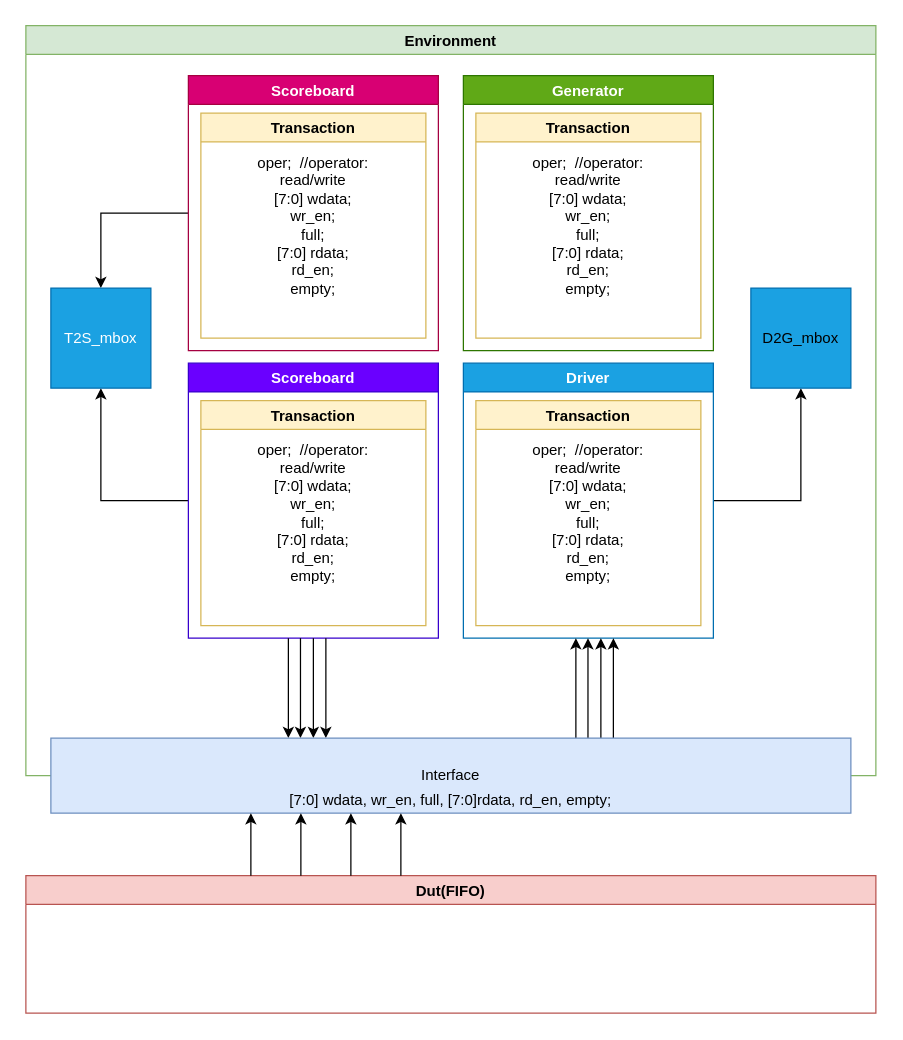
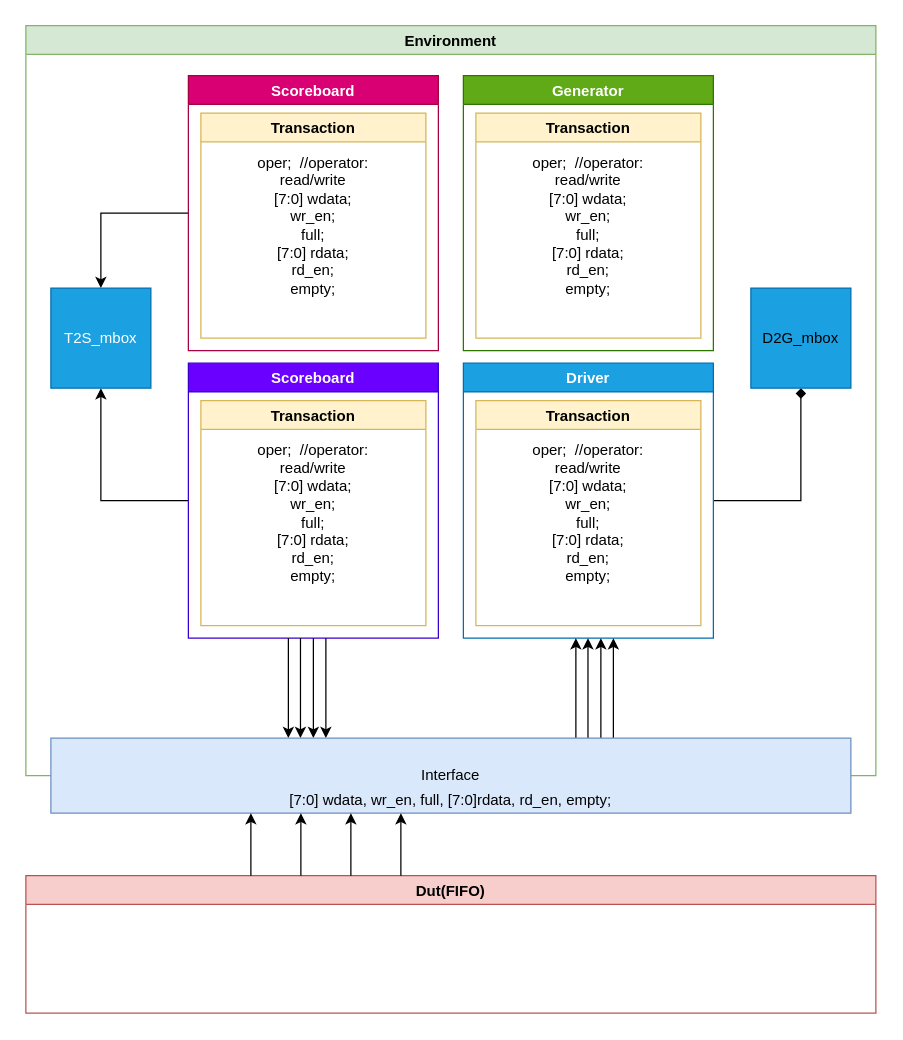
  <mxCell id="0" />
  <mxCell id="1" parent="0" />
  <mxCell id="2" value="Environment" style="swimlane;fillColor=#d5e8d4;strokeColor=#82b366;" parent="1" vertex="1"><mxGeometry x="20" y="20" width="680" height="600" as="geometry" /></mxCell>
  <mxCell id="3" style="edgeStyle=orthogonalEdgeStyle;html=1;exitX=0;exitY=0.5;exitDx=0;exitDy=0;entryX=0.5;entryY=0;entryDx=0;entryDy=0;rounded=0;curved=0;" parent="2" source="4" target="18" edge="1"><mxGeometry relative="1" as="geometry" /></mxCell>
  <mxCell id="4" value="Scoreboard" style="swimlane;startSize=23;fillColor=#d80073;fontColor=#ffffff;strokeColor=#A50040;" parent="2" vertex="1"><mxGeometry x="130" y="40" width="200" height="220" as="geometry" /></mxCell>
  <mxCell id="5" value="Transaction" style="swimlane;fillColor=#fff2cc;strokeColor=#d6b656;" parent="4" vertex="1"><mxGeometry x="10" y="30" width="180" height="180" as="geometry" /></mxCell>
  <mxCell id="6" value="&lt;div&gt;oper;&amp;nbsp; //operator: read/write&lt;/div&gt;&lt;div&gt;[7:0] wdata;&lt;/div&gt;&lt;div&gt;wr_en;&lt;/div&gt;&lt;div&gt;full;&lt;/div&gt;&lt;div&gt;[7:0] rdata;&lt;/div&gt;&lt;div&gt;rd_en;&lt;/div&gt;&lt;div&gt;empty;&lt;/div&gt;" style="text;html=1;align=center;verticalAlign=middle;whiteSpace=wrap;rounded=0;" parent="5" vertex="1"><mxGeometry x="40" y="30" width="100" height="120" as="geometry" /></mxCell>
  <mxCell id="7" style="edgeStyle=orthogonalEdgeStyle;html=1;exitX=0;exitY=0.5;exitDx=0;exitDy=0;entryX=0.5;entryY=1;entryDx=0;entryDy=0;rounded=0;curved=0;" parent="2" source="8" target="18" edge="1"><mxGeometry relative="1" as="geometry" /></mxCell>
  <mxCell id="8" value="Scoreboard" style="swimlane;startSize=23;fillColor=#6a00ff;fontColor=#ffffff;strokeColor=#3700CC;" parent="2" vertex="1"><mxGeometry x="130" y="270" width="200" height="220" as="geometry" /></mxCell>
  <mxCell id="9" value="Transaction" style="swimlane;fillColor=#fff2cc;strokeColor=#d6b656;" parent="8" vertex="1"><mxGeometry x="10" y="30" width="180" height="180" as="geometry" /></mxCell>
  <mxCell id="10" value="&lt;div&gt;oper;&amp;nbsp; //operator: read/write&lt;/div&gt;&lt;div&gt;[7:0] wdata;&lt;/div&gt;&lt;div&gt;wr_en;&lt;/div&gt;&lt;div&gt;full;&lt;/div&gt;&lt;div&gt;[7:0] rdata;&lt;/div&gt;&lt;div&gt;rd_en;&lt;/div&gt;&lt;div&gt;empty;&lt;/div&gt;" style="text;html=1;align=center;verticalAlign=middle;whiteSpace=wrap;rounded=0;" parent="9" vertex="1"><mxGeometry x="40" y="30" width="100" height="120" as="geometry" /></mxCell>
  <mxCell id="11" value="Generator" style="swimlane;startSize=23;fillColor=#60a917;strokeColor=#2D7600;fontColor=#ffffff;" parent="2" vertex="1"><mxGeometry x="350" y="40" width="200" height="220" as="geometry" /></mxCell>
  <mxCell id="12" value="Transaction" style="swimlane;fillColor=#fff2cc;strokeColor=#d6b656;" parent="11" vertex="1"><mxGeometry x="10" y="30" width="180" height="180" as="geometry" /></mxCell>
  <mxCell id="13" value="&lt;div&gt;oper;&amp;nbsp; //operator: read/write&lt;/div&gt;&lt;div&gt;[7:0] wdata;&lt;/div&gt;&lt;div&gt;wr_en;&lt;/div&gt;&lt;div&gt;full;&lt;/div&gt;&lt;div&gt;[7:0] rdata;&lt;/div&gt;&lt;div&gt;rd_en;&lt;/div&gt;&lt;div&gt;empty;&lt;/div&gt;" style="text;html=1;align=center;verticalAlign=middle;whiteSpace=wrap;rounded=0;" parent="12" vertex="1"><mxGeometry x="40" y="30" width="100" height="120" as="geometry" /></mxCell>
- <mxCell id="14" style="edgeStyle=orthogonalEdgeStyle;html=1;entryX=0.5;entryY=1;entryDx=0;entryDy=0;rounded=0;curved=0;" parent="2" source="15" target="19" edge="1"><mxGeometry relative="1" as="geometry" /></mxCell>
+ <mxCell id="14" style="edgeStyle=orthogonalEdgeStyle;html=1;entryX=0.5;entryY=1;entryDx=0;entryDy=0;rounded=0;curved=0;endArrow=diamond;" parent="2" source="15" target="19" edge="1"><mxGeometry relative="1" as="geometry" /></mxCell>
  <mxCell id="15" value="Driver" style="swimlane;startSize=23;fillColor=#1ba1e2;strokeColor=#006EAF;fontColor=#ffffff;" parent="2" vertex="1"><mxGeometry x="350" y="270" width="200" height="220" as="geometry" /></mxCell>
  <mxCell id="16" value="Transaction" style="swimlane;fillColor=#fff2cc;strokeColor=#d6b656;" parent="15" vertex="1"><mxGeometry x="10" y="30" width="180" height="180" as="geometry" /></mxCell>
  <mxCell id="17" value="&lt;div&gt;oper;&amp;nbsp; //operator: read/write&lt;/div&gt;&lt;div&gt;[7:0] wdata;&lt;/div&gt;&lt;div&gt;wr_en;&lt;/div&gt;&lt;div&gt;full;&lt;/div&gt;&lt;div&gt;[7:0] rdata;&lt;/div&gt;&lt;div&gt;rd_en;&lt;/div&gt;&lt;div&gt;empty;&lt;/div&gt;" style="text;html=1;align=center;verticalAlign=middle;whiteSpace=wrap;rounded=0;" parent="16" vertex="1"><mxGeometry x="40" y="30" width="100" height="120" as="geometry" /></mxCell>
  <mxCell id="18" value="T2S_mbox" style="whiteSpace=wrap;html=1;aspect=fixed;fillColor=#1ba1e2;fontColor=#ffffff;strokeColor=#006EAF;" parent="2" vertex="1"><mxGeometry x="20" y="210" width="80" height="80" as="geometry" /></mxCell>
  <mxCell id="19" value="&lt;span style=&quot;color: rgb(0, 0, 0);&quot;&gt;D2G_mbox&lt;/span&gt;" style="whiteSpace=wrap;html=1;aspect=fixed;fillColor=#1ba1e2;fontColor=#ffffff;strokeColor=#006EAF;" parent="2" vertex="1"><mxGeometry x="580" y="210" width="80" height="80" as="geometry" /></mxCell>
  <mxCell id="20" style="edgeStyle=none;html=1;" parent="2" edge="1"><mxGeometry relative="1" as="geometry"><mxPoint x="470" y="570" as="sourcePoint" /><mxPoint x="470" y="490" as="targetPoint" /></mxGeometry></mxCell>
  <mxCell id="21" style="edgeStyle=none;html=1;" parent="2" edge="1"><mxGeometry relative="1" as="geometry"><mxPoint x="460" y="570" as="sourcePoint" /><mxPoint x="460" y="490" as="targetPoint" /></mxGeometry></mxCell>
  <mxCell id="22" style="edgeStyle=none;html=1;" parent="2" edge="1"><mxGeometry relative="1" as="geometry"><mxPoint x="449.68" y="570" as="sourcePoint" /><mxPoint x="449.68" y="490" as="targetPoint" /></mxGeometry></mxCell>
  <mxCell id="23" style="edgeStyle=none;html=1;" parent="2" edge="1"><mxGeometry relative="1" as="geometry"><mxPoint x="440" y="570" as="sourcePoint" /><mxPoint x="440" y="490" as="targetPoint" /></mxGeometry></mxCell>
  <mxCell id="24" style="edgeStyle=none;html=1;" parent="2" edge="1"><mxGeometry relative="1" as="geometry"><mxPoint x="240" y="490" as="sourcePoint" /><mxPoint x="240" y="570" as="targetPoint" /></mxGeometry></mxCell>
  <mxCell id="25" style="edgeStyle=none;html=1;" parent="2" edge="1"><mxGeometry relative="1" as="geometry"><mxPoint x="230" y="490" as="sourcePoint" /><mxPoint x="230" y="570" as="targetPoint" /></mxGeometry></mxCell>
  <mxCell id="26" style="edgeStyle=none;html=1;" parent="2" edge="1"><mxGeometry relative="1" as="geometry"><mxPoint x="219.68" y="490" as="sourcePoint" /><mxPoint x="219.68" y="570" as="targetPoint" /></mxGeometry></mxCell>
  <mxCell id="27" style="edgeStyle=none;html=1;" parent="2" edge="1"><mxGeometry relative="1" as="geometry"><mxPoint x="210" y="490" as="sourcePoint" /><mxPoint x="210" y="570" as="targetPoint" /></mxGeometry></mxCell>
  <mxCell id="28" value="Interface" style="rounded=0;whiteSpace=wrap;html=1;fillColor=#dae8fc;strokeColor=#6c8ebf;" parent="1" vertex="1"><mxGeometry x="40" y="590" width="640" height="60" as="geometry" /></mxCell>
  <mxCell id="29" value="Dut(FIFO)" style="swimlane;fillColor=#f8cecc;strokeColor=#b85450;" parent="1" vertex="1"><mxGeometry x="20" y="700" width="680" height="110" as="geometry" /></mxCell>
  <mxCell id="30" style="edgeStyle=none;html=1;entryX=0.5;entryY=1;entryDx=0;entryDy=0;" parent="1" edge="1"><mxGeometry relative="1" as="geometry"><mxPoint x="320" y="700" as="sourcePoint" /><mxPoint x="320" y="650" as="targetPoint" /></mxGeometry></mxCell>
  <mxCell id="31" style="edgeStyle=none;html=1;entryX=0.5;entryY=1;entryDx=0;entryDy=0;" parent="1" edge="1"><mxGeometry relative="1" as="geometry"><mxPoint x="280" y="700" as="sourcePoint" /><mxPoint x="280" y="650" as="targetPoint" /></mxGeometry></mxCell>
  <mxCell id="32" style="edgeStyle=none;html=1;entryX=0.5;entryY=1;entryDx=0;entryDy=0;" parent="1" edge="1"><mxGeometry relative="1" as="geometry"><mxPoint x="240" y="700" as="sourcePoint" /><mxPoint x="240" y="650" as="targetPoint" /></mxGeometry></mxCell>
  <mxCell id="33" style="edgeStyle=none;html=1;entryX=0.5;entryY=1;entryDx=0;entryDy=0;" parent="1" edge="1"><mxGeometry relative="1" as="geometry"><mxPoint x="200" y="700" as="sourcePoint" /><mxPoint x="200" y="650" as="targetPoint" /></mxGeometry></mxCell>
  <mxCell id="34" value="[7:0] wdata, wr_en, full, [7:0]rdata, rd_en, empty;" style="text;html=1;align=center;verticalAlign=middle;whiteSpace=wrap;rounded=0;" parent="1" vertex="1"><mxGeometry x="180" y="630" width="360" height="20" as="geometry" /></mxCell>
